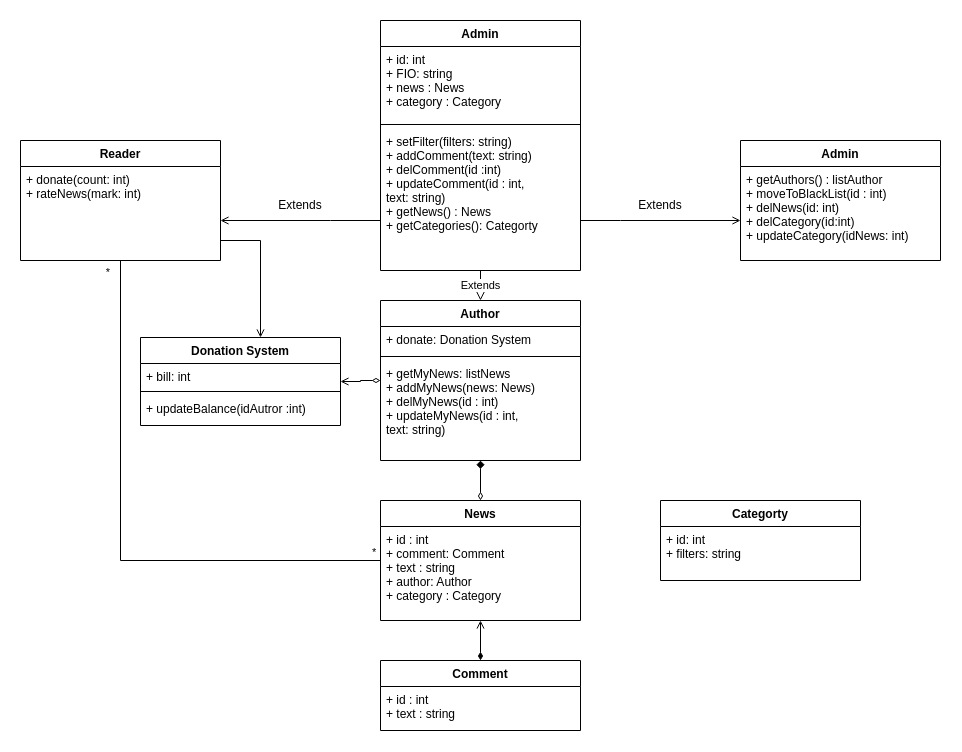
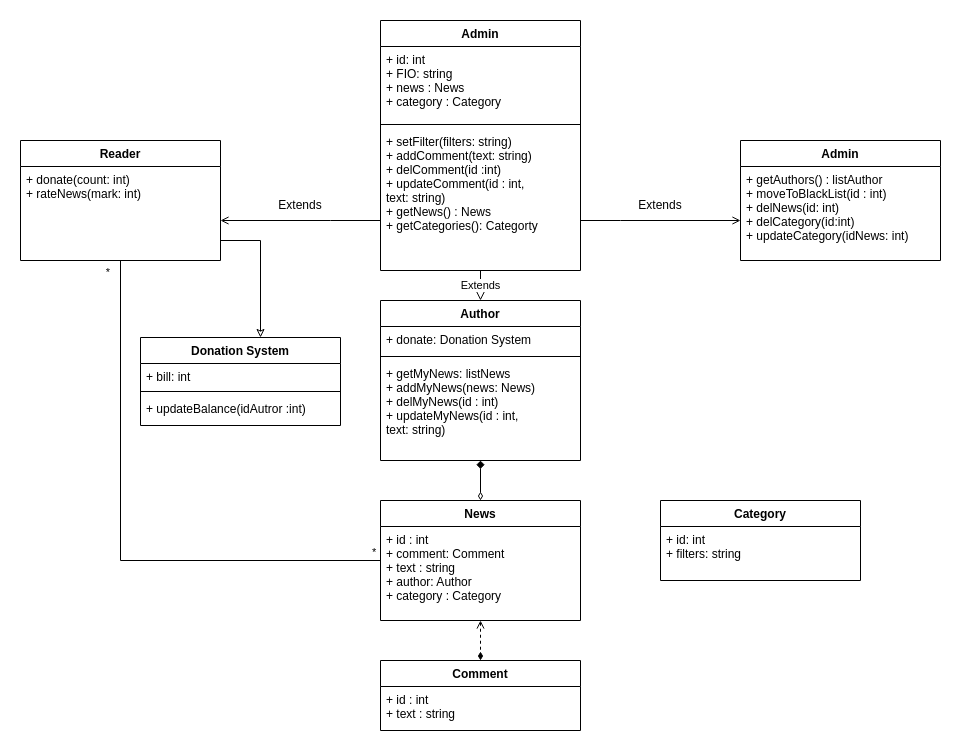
  <mxCell id="0" />
  <mxCell id="1" parent="0" />
  <mxCell id="2" value="Reader" style="swimlane;fontStyle=1;align=center;verticalAlign=top;childLayout=stackLayout;horizontal=1;startSize=26;horizontalStack=0;resizeParent=1;resizeParentMax=0;resizeLast=0;collapsible=1;marginBottom=0;" parent="1" vertex="1"><mxGeometry x="20" y="140" width="200" height="120" as="geometry" /></mxCell>
  <mxCell id="3" value="+ donate(count: int)&#10;+ rateNews(mark: int)" style="text;strokeColor=none;fillColor=none;align=left;verticalAlign=top;spacingLeft=4;spacingRight=4;overflow=hidden;rotatable=0;points=[[0,0.5],[1,0.5]];portConstraint=eastwest;" parent="2" vertex="1"><mxGeometry y="26" width="200" height="94" as="geometry" /></mxCell>
  <mxCell id="4" value="Admin" style="swimlane;fontStyle=1;align=center;verticalAlign=top;childLayout=stackLayout;horizontal=1;startSize=26;horizontalStack=0;resizeParent=1;resizeParentMax=0;resizeLast=0;collapsible=1;marginBottom=0;" parent="1" vertex="1"><mxGeometry x="740" y="140" width="200" height="120" as="geometry" /></mxCell>
  <mxCell id="5" value="+ getAuthors() : listAuthor&#10;+ moveToBlackList(id : int)&#10;+ delNews(id: int)&#10;+ delCategory(id:int)&#10;+ updateCategory(idNews: int)" style="text;strokeColor=none;fillColor=none;align=left;verticalAlign=top;spacingLeft=4;spacingRight=4;overflow=hidden;rotatable=0;points=[[0,0.5],[1,0.5]];portConstraint=eastwest;" parent="4" vertex="1"><mxGeometry y="26" width="200" height="94" as="geometry" /></mxCell>
- <mxCell id="6" style="edgeStyle=orthogonalEdgeStyle;rounded=0;orthogonalLoop=1;jettySize=auto;html=1;startArrow=open;startFill=0;endArrow=diamondThin;endFill=0;" edge="1" parent="1" source="7" target="25"><mxGeometry relative="1" as="geometry" /></mxCell>
  <mxCell id="7" value="Donation System" style="swimlane;fontStyle=1;align=center;verticalAlign=top;childLayout=stackLayout;horizontal=1;startSize=26;horizontalStack=0;resizeParent=1;resizeParentMax=0;resizeLast=0;collapsible=1;marginBottom=0;" parent="1" vertex="1"><mxGeometry x="140" y="337" width="200" height="88" as="geometry" /></mxCell>
  <mxCell id="8" value="+ bill: int" style="text;strokeColor=none;fillColor=none;align=left;verticalAlign=top;spacingLeft=4;spacingRight=4;overflow=hidden;rotatable=0;points=[[0,0.5],[1,0.5]];portConstraint=eastwest;" parent="7" vertex="1"><mxGeometry y="26" width="200" height="24" as="geometry" /></mxCell>
  <mxCell id="9" value="" style="line;strokeWidth=1;fillColor=none;align=left;verticalAlign=middle;spacingTop=-1;spacingLeft=3;spacingRight=3;rotatable=0;labelPosition=right;points=[];portConstraint=eastwest;" parent="7" vertex="1"><mxGeometry y="50" width="200" height="8" as="geometry" /></mxCell>
  <mxCell id="10" value="+ updateBalance(idAutror :int)" style="text;strokeColor=none;fillColor=none;align=left;verticalAlign=top;spacingLeft=4;spacingRight=4;overflow=hidden;rotatable=0;points=[[0,0.5],[1,0.5]];portConstraint=eastwest;" parent="7" vertex="1"><mxGeometry y="58" width="200" height="30" as="geometry" /></mxCell>
- <mxCell id="11" style="edgeStyle=orthogonalEdgeStyle;rounded=0;orthogonalLoop=1;jettySize=auto;html=1;shadow=0;endArrow=diamondThin;endFill=1;startArrow=open;startFill=0;" parent="1" source="12" target="17" edge="1"><mxGeometry relative="1" as="geometry" /></mxCell>
+ <mxCell id="11" style="edgeStyle=orthogonalEdgeStyle;rounded=0;orthogonalLoop=1;jettySize=auto;html=1;shadow=0;endArrow=diamondThin;endFill=1;startArrow=open;startFill=0;dashed=1;" parent="1" source="12" target="17" edge="1"><mxGeometry relative="1" as="geometry" /></mxCell>
  <mxCell id="12" value="News&#10;" style="swimlane;fontStyle=1;align=center;verticalAlign=top;childLayout=stackLayout;horizontal=1;startSize=26;horizontalStack=0;resizeParent=1;resizeParentMax=0;resizeLast=0;collapsible=1;marginBottom=0;" parent="1" vertex="1"><mxGeometry x="380" y="500" width="200" height="120" as="geometry" /></mxCell>
  <mxCell id="13" value="+ id : int&#10;+ comment: Comment&#10;+ text : string&#10;+ author: Author&#10;+ category : Category" style="text;strokeColor=none;fillColor=none;align=left;verticalAlign=top;spacingLeft=4;spacingRight=4;overflow=hidden;rotatable=0;points=[[0,0.5],[1,0.5]];portConstraint=eastwest;" parent="12" vertex="1"><mxGeometry y="26" width="200" height="94" as="geometry" /></mxCell>
  <mxCell id="14" value="" style="endArrow=none;html=1;edgeStyle=orthogonalEdgeStyle;rounded=0;shadow=0;endFill=0;" parent="1" source="12" target="2" edge="1"><mxGeometry relative="1" as="geometry"><mxPoint x="190" y="482.58" as="sourcePoint" /><mxPoint x="350" y="482.58" as="targetPoint" /></mxGeometry></mxCell>
  <mxCell id="15" value="*" style="edgeLabel;resizable=0;html=1;align=left;verticalAlign=bottom;" parent="14" connectable="0" vertex="1"><mxGeometry x="-1" relative="1" as="geometry"><mxPoint x="-10" as="offset" /></mxGeometry></mxCell>
  <mxCell id="16" value="*" style="edgeLabel;resizable=0;html=1;align=right;verticalAlign=bottom;" parent="14" connectable="0" vertex="1"><mxGeometry x="1" relative="1" as="geometry"><mxPoint x="-10" y="20" as="offset" /></mxGeometry></mxCell>
  <mxCell id="17" value="Comment" style="swimlane;fontStyle=1;align=center;verticalAlign=top;childLayout=stackLayout;horizontal=1;startSize=26;horizontalStack=0;resizeParent=1;resizeParentMax=0;resizeLast=0;collapsible=1;marginBottom=0;" parent="1" vertex="1"><mxGeometry x="380" y="660" width="200" height="70" as="geometry" /></mxCell>
  <mxCell id="18" value="+ id : int&#10;+ text : string" style="text;strokeColor=none;fillColor=none;align=left;verticalAlign=top;spacingLeft=4;spacingRight=4;overflow=hidden;rotatable=0;points=[[0,0.5],[1,0.5]];portConstraint=eastwest;" parent="17" vertex="1"><mxGeometry y="26" width="200" height="44" as="geometry" /></mxCell>
  <mxCell id="19" value="Extends" style="endArrow=block;endSize=16;endFill=0;html=1;rounded=0;shadow=0;" parent="1" source="21" target="25" edge="1"><mxGeometry width="160" relative="1" as="geometry"><mxPoint x="460" y="120" as="sourcePoint" /><mxPoint x="480" y="300" as="targetPoint" /></mxGeometry></mxCell>
  <mxCell id="20" style="edgeStyle=orthogonalEdgeStyle;rounded=0;orthogonalLoop=1;jettySize=auto;html=1;startArrow=diamondThin;startFill=0;endArrow=diamond;" edge="1" parent="1" source="12" target="25"><mxGeometry relative="1" as="geometry"><mxPoint x="480" y="460" as="targetPoint" /><Array as="points"><mxPoint x="480" y="550" /><mxPoint x="480" y="550" /></Array></mxGeometry></mxCell>
  <mxCell id="21" value="Admin" style="swimlane;fontStyle=1;align=center;verticalAlign=top;childLayout=stackLayout;horizontal=1;startSize=26;horizontalStack=0;resizeParent=1;resizeParentMax=0;resizeLast=0;collapsible=1;marginBottom=0;" vertex="1" parent="1"><mxGeometry x="380" width="200" height="250" as="geometry" y="20" /></mxCell>
  <mxCell id="22" value="+ id: int&#10;+ FIO: string&#10;+ news : News&#10;+ category : Category&#10;" style="text;strokeColor=none;fillColor=none;align=left;verticalAlign=top;spacingLeft=4;spacingRight=4;overflow=hidden;rotatable=0;points=[[0,0.5],[1,0.5]];portConstraint=eastwest;" vertex="1" parent="21"><mxGeometry y="26" width="200" height="74" as="geometry" /></mxCell>
  <mxCell id="23" value="" style="line;strokeWidth=1;fillColor=none;align=left;verticalAlign=middle;spacingTop=-1;spacingLeft=3;spacingRight=3;rotatable=0;labelPosition=right;points=[];portConstraint=eastwest;" vertex="1" parent="21"><mxGeometry y="100" width="200" height="8" as="geometry" /></mxCell>
  <mxCell id="24" value="+ setFilter(filters: string)&#10;+ addComment(text: string)&#10;+ delComment(id :int)&#10;+ updateComment(id : int,&#10;text: string)&#10;+ getNews() : News&#10;+ getCategories(): Categorty" style="text;strokeColor=none;fillColor=none;align=left;verticalAlign=top;spacingLeft=4;spacingRight=4;overflow=hidden;rotatable=0;points=[[0,0.5],[1,0.5]];portConstraint=eastwest;" vertex="1" parent="21"><mxGeometry y="108" width="200" height="142" as="geometry" /></mxCell>
  <mxCell id="25" value="Author" style="swimlane;fontStyle=1;align=center;verticalAlign=top;childLayout=stackLayout;horizontal=1;startSize=26;horizontalStack=0;resizeParent=1;resizeParentMax=0;resizeLast=0;collapsible=1;marginBottom=0;" vertex="1" parent="1"><mxGeometry x="380" y="300" width="200" height="160" as="geometry" /></mxCell>
  <mxCell id="26" value="+ donate: Donation System" style="text;strokeColor=none;fillColor=none;align=left;verticalAlign=top;spacingLeft=4;spacingRight=4;overflow=hidden;rotatable=0;points=[[0,0.5],[1,0.5]];portConstraint=eastwest;" vertex="1" parent="25"><mxGeometry y="26" width="200" height="26" as="geometry" /></mxCell>
  <mxCell id="27" value="" style="line;strokeWidth=1;fillColor=none;align=left;verticalAlign=middle;spacingTop=-1;spacingLeft=3;spacingRight=3;rotatable=0;labelPosition=right;points=[];portConstraint=eastwest;" vertex="1" parent="25"><mxGeometry y="52" width="200" height="8" as="geometry" /></mxCell>
  <mxCell id="28" value="+ getMyNews: listNews&#10;+ addMyNews(news: News)&#10;+ delMyNews(id : int)&#10;+ updateMyNews(id : int,&#10;text: string)&#10;&#10;" style="text;strokeColor=none;fillColor=none;align=left;verticalAlign=top;spacingLeft=4;spacingRight=4;overflow=hidden;rotatable=0;points=[[0,0.5],[1,0.5]];portConstraint=eastwest;" vertex="1" parent="25"><mxGeometry y="60" width="200" height="100" as="geometry" /></mxCell>
- <mxCell id="29" value="Categorty" style="swimlane;fontStyle=1;align=center;verticalAlign=top;childLayout=stackLayout;horizontal=1;startSize=26;horizontalStack=0;resizeParent=1;resizeParentMax=0;resizeLast=0;collapsible=1;marginBottom=0;" vertex="1" parent="1"><mxGeometry x="660" y="500" width="200" height="80" as="geometry" /></mxCell>
+ <mxCell id="29" value="Category" style="swimlane;fontStyle=1;align=center;verticalAlign=top;childLayout=stackLayout;horizontal=1;startSize=26;horizontalStack=0;resizeParent=1;resizeParentMax=0;resizeLast=0;collapsible=1;marginBottom=0;" vertex="1" parent="1"><mxGeometry x="660" y="500" width="200" height="80" as="geometry" /></mxCell>
  <mxCell id="30" value="+ id: int&#10;+ filters: string" style="text;strokeColor=none;fillColor=none;align=left;verticalAlign=top;spacingLeft=4;spacingRight=4;overflow=hidden;rotatable=0;points=[[0,0.5],[1,0.5]];portConstraint=eastwest;" vertex="1" parent="29"><mxGeometry y="26" width="200" height="54" as="geometry" /></mxCell>
  <mxCell id="31" value="" style="group" vertex="1" connectable="0" parent="1"><mxGeometry x="270" y="190" width="60" height="30" as="geometry" /></mxCell>
  <mxCell id="32" style="edgeStyle=orthogonalEdgeStyle;rounded=0;orthogonalLoop=1;jettySize=auto;html=1;startArrow=none;startFill=0;endArrow=open;endFill=0;" edge="1" parent="31" source="24" target="2"><mxGeometry relative="1" as="geometry"><Array as="points"><mxPoint x="60" y="30" /><mxPoint x="60" y="30" /></Array></mxGeometry></mxCell>
  <mxCell id="33" value="Extends" style="text;html=1;strokeColor=none;fillColor=none;align=center;verticalAlign=middle;whiteSpace=wrap;rounded=0;" vertex="1" parent="31"><mxGeometry width="60" height="30" as="geometry" /></mxCell>
  <mxCell id="34" value="" style="group" vertex="1" connectable="0" parent="1"><mxGeometry x="620" y="190" width="70" height="30" as="geometry" /></mxCell>
  <mxCell id="35" style="edgeStyle=orthogonalEdgeStyle;rounded=0;orthogonalLoop=1;jettySize=auto;html=1;startArrow=none;startFill=0;endArrow=open;endFill=0;" edge="1" parent="34" source="24" target="4"><mxGeometry relative="1" as="geometry"><Array as="points"><mxPoint y="30" /><mxPoint y="30" /></Array></mxGeometry></mxCell>
  <mxCell id="36" value="" style="group" vertex="1" connectable="0" parent="34"><mxGeometry x="10" width="60" height="30" as="geometry" /></mxCell>
  <mxCell id="37" style="edgeStyle=orthogonalEdgeStyle;rounded=0;orthogonalLoop=1;jettySize=auto;html=1;startArrow=none;startFill=0;endArrow=open;endFill=0;" edge="1" parent="36"><mxGeometry relative="1" as="geometry"><Array as="points"><mxPoint x="60" y="30" /><mxPoint x="60" y="30" /></Array></mxGeometry></mxCell>
  <mxCell id="38" value="Extends" style="text;html=1;strokeColor=none;fillColor=none;align=center;verticalAlign=middle;whiteSpace=wrap;rounded=0;" vertex="1" parent="36"><mxGeometry width="60" height="30" as="geometry" /></mxCell>
- <mxCell id="39" style="edgeStyle=orthogonalEdgeStyle;rounded=0;orthogonalLoop=1;jettySize=auto;html=1;startArrow=none;startFill=0;endArrow=open;endFill=0;" edge="1" parent="1" source="3" target="7"><mxGeometry relative="1" as="geometry"><Array as="points"><mxPoint x="260" y="240" /></Array></mxGeometry></mxCell>
+ <mxCell id="39" style="edgeStyle=orthogonalEdgeStyle;rounded=0;orthogonalLoop=1;jettySize=auto;html=1;startArrow=none;startFill=0;endArrow=classic;endFill=0;" edge="1" parent="1" source="3" target="7"><mxGeometry relative="1" as="geometry"><Array as="points"><mxPoint x="260" y="240" /></Array></mxGeometry></mxCell>
